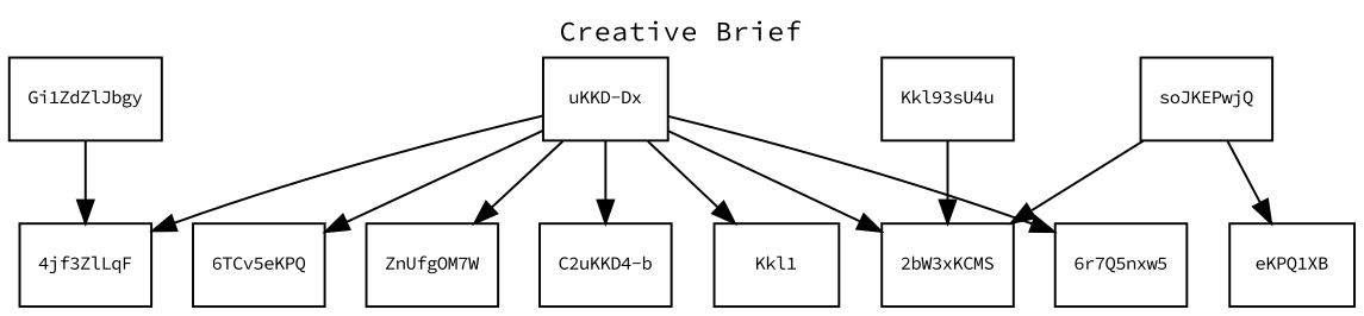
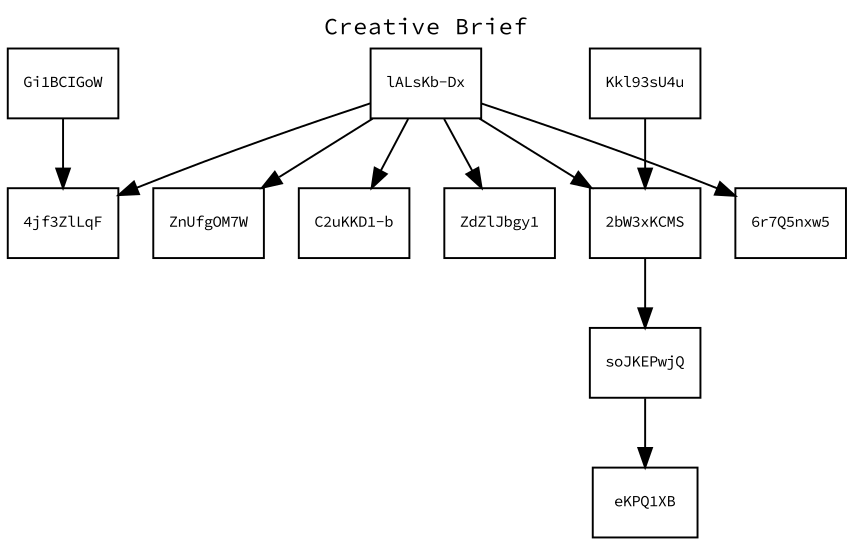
  strict digraph {
    fontname="Source Code Pro"
    fontsize=12
    label="Creative Brief"
    labelloc=t
    ordering=out
    node [fontname="Source Code Pro" fontsize=8 shape=box]
    edge [fontname="Source Code Pro" penwidth=1 weight=2]
-   n1 [label="uKKD-Dx"]
+   n1 [label="lALsKb-Dx"]
    n2 [label="4jf3ZlLqF"]
-   n3 [label="6TCv5eKPQ"]
    n4 [label=ZnUfgOM7W]
-   n5 [label="C2uKKD4-b"]
-   n6 [label=Kkl1]
+   n5 [label="C2uKKD1-b"]
+   n6 [label=ZdZlJbgy1]
    n7 [label="2bW3xKCMS"]
    n8 [label="6r7Q5nxw5"]
    n9 [label=soJKEPwjQ]
-   n10 [label=Gi1ZdZlJbgy]
+   n10 [label=Gi1BCIGoW]
    n11 [label=Kkl93sU4u]
    n12 [label=eKPQ1XB]
    n1 -> n2
-   n1 -> n3
    n1 -> n4
    n1 -> n5
    n1 -> n6
    n1 -> n7
    n1 -> n8
-   n9 -> n7
+   n7 -> n9
    n9 -> n12
    n10 -> n2
    n11 -> n7
  }
